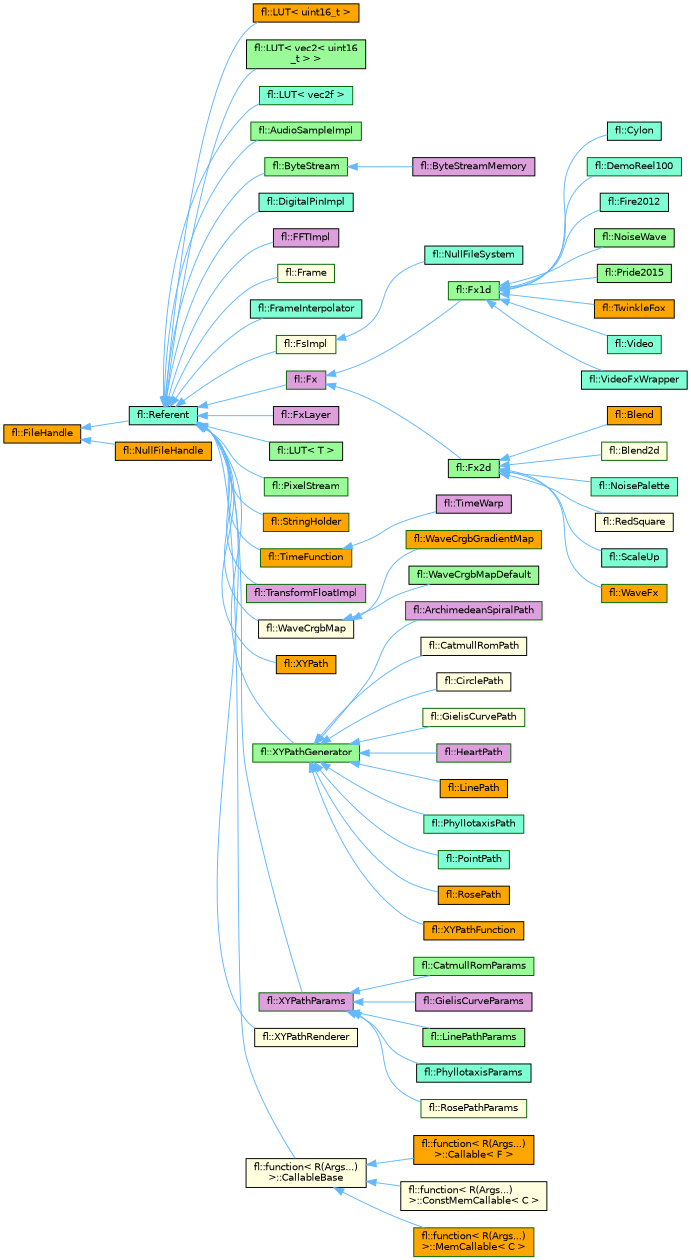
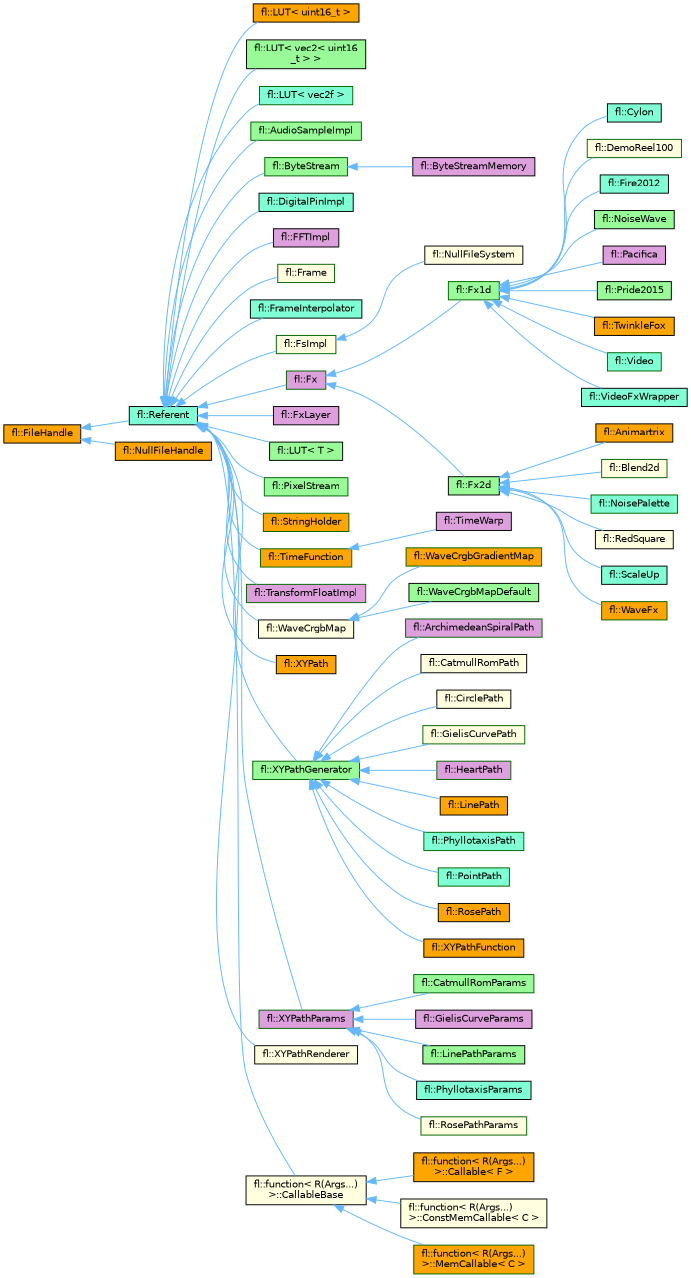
  digraph {
    rankdir=LR
    node [color=black fillcolor=orange fontname=Helvetica fontsize=10 shape=box style=filled]
    edge [color=steelblue1 dir=back fontname=Helvetica fontsize=10 labelfontname=Helvetica labelfontsize=10 style=solid]
    n1 [fillcolor=aquamarine height=0.2 label="fl::Referent" width=0.4]
    n2 [height=0.2 label="fl::LUT\< uint16_t \>" width=0.4]
    n3 [fillcolor=palegreen height=0.2 label="fl::LUT\< vec2\< uint16\l_t \> \>" width=0.4]
    n4 [color=darkgreen fillcolor=aquamarine height=0.2 label="fl::LUT\< vec2f \>" width=0.4]
    n5 [color=darkgreen fillcolor=palegreen height=0.2 label="fl::AudioSampleImpl" width=0.4]
    n6 [color=darkgreen fillcolor=palegreen height=0.2 label="fl::ByteStream" width=0.4]
    n7 [fillcolor=aquamarine height=0.2 label="fl::DigitalPinImpl" width=0.4]
    n8 [fillcolor=plum height=0.2 label="fl::FFTImpl" width=0.4]
    n9 [color=darkgreen fillcolor=lightyellow height=0.2 label="fl::Frame" width=0.4]
    n10 [fillcolor=aquamarine height=0.2 label="fl::FrameInterpolator" width=0.4]
    n11 [color=darkgreen fillcolor=lightyellow height=0.2 label="fl::FsImpl" width=0.4]
    n12 [color=darkgreen fillcolor=plum height=0.2 label="fl::Fx" width=0.4]
    n13 [fillcolor=plum height=0.2 label="fl::FxLayer" width=0.4]
    n14 [fillcolor=palegreen height=0.2 label="fl::LUT\< T \>" width=0.4]
    n15 [color=darkgreen fillcolor=palegreen height=0.2 label="fl::PixelStream" width=0.4]
    n16 [color=darkgreen height=0.2 label="fl::StringHolder" width=0.4]
    n17 [color=darkgreen height=0.2 label="fl::TimeFunction" width=0.4]
    n18 [color=darkgreen fillcolor=plum height=0.2 label="fl::TransformFloatImpl" width=0.4]
    n19 [fillcolor=lightyellow height=0.2 label="fl::WaveCrgbMap" width=0.4]
    n20 [height=0.2 label="fl::XYPath" width=0.4]
    n21 [color=darkgreen fillcolor=palegreen height=0.2 label="fl::XYPathGenerator" width=0.4]
    n22 [color=darkgreen fillcolor=plum height=0.2 label="fl::XYPathParams" width=0.4]
    n23 [fillcolor=lightyellow height=0.2 label="fl::XYPathRenderer" width=0.4]
    n24 [fillcolor=lightyellow height=0.2 label="fl::function\< R(Args...)\l\>::CallableBase" width=0.4]
    n25 [fillcolor=plum height=0.2 label="fl::ByteStreamMemory" width=0.4]
    n26 [height=0.2 label="fl::FileHandle" width=0.4]
    n27 [height=0.2 label="fl::NullFileHandle" width=0.4]
-   n28 [fillcolor=aquamarine height=0.2 label="fl::NullFileSystem" width=0.4]
+   n28 [fillcolor=lightyellow height=0.2 label="fl::NullFileSystem" width=0.4]
    n29 [color=darkgreen fillcolor=palegreen height=0.2 label="fl::Fx1d" width=0.4]
    n30 [fillcolor=palegreen height=0.2 label="fl::Fx2d" width=0.4]
    n31 [fillcolor=plum height=0.2 label="fl::TimeWarp" width=0.4]
    n32 [color=darkgreen height=0.2 label="fl::WaveCrgbGradientMap" width=0.4]
    n33 [fillcolor=palegreen height=0.2 label="fl::WaveCrgbMapDefault" width=0.4]
    n34 [color=darkgreen fillcolor=plum height=0.2 label="fl::ArchimedeanSpiralPath" width=0.4]
    n35 [fillcolor=lightyellow height=0.2 label="fl::CatmullRomPath" width=0.4]
    n36 [fillcolor=lightyellow height=0.2 label="fl::CirclePath" width=0.4]
    n37 [color=darkgreen fillcolor=lightyellow height=0.2 label="fl::GielisCurvePath" width=0.4]
    n38 [color=darkgreen fillcolor=plum height=0.2 label="fl::HeartPath" width=0.4]
    n39 [height=0.2 label="fl::LinePath" width=0.4]
    n40 [color=darkgreen fillcolor=aquamarine height=0.2 label="fl::PhyllotaxisPath" width=0.4]
    n41 [color=darkgreen fillcolor=aquamarine height=0.2 label="fl::PointPath" width=0.4]
    n42 [height=0.2 label="fl::RosePath" width=0.4]
    n43 [height=0.2 label="fl::XYPathFunction" width=0.4]
    n44 [color=darkgreen fillcolor=palegreen height=0.2 label="fl::CatmullRomParams" width=0.4]
    n45 [fillcolor=plum height=0.2 label="fl::GielisCurveParams" width=0.4]
    n46 [fillcolor=palegreen height=0.2 label="fl::LinePathParams" width=0.4]
    n47 [fillcolor=aquamarine height=0.2 label="fl::PhyllotaxisParams" width=0.4]
    n48 [color=darkgreen fillcolor=lightyellow height=0.2 label="fl::RosePathParams" width=0.4]
    n49 [height=0.2 label="fl::function\< R(Args...)\l\>::Callable\< F \>" width=0.4]
    n50 [fillcolor=lightyellow height=0.2 label="fl::function\< R(Args...)\l\>::ConstMemCallable\< C \>" width=0.4]
    n51 [color=darkgreen height=0.2 label="fl::function\< R(Args...)\l\>::MemCallable\< C \>" width=0.4]
    n52 [fillcolor=aquamarine height=0.2 label="fl::Cylon" width=0.4]
-   n53 [color=darkgreen fillcolor=aquamarine height=0.2 label="fl::DemoReel100" width=0.4]
+   n53 [color=darkgreen fillcolor=lightyellow height=0.2 label="fl::DemoReel100" width=0.4]
    n54 [fillcolor=aquamarine height=0.2 label="fl::Fire2012" width=0.4]
    n55 [fillcolor=palegreen height=0.2 label="fl::NoiseWave" width=0.4]
+   n56 [fillcolor=plum height=0.2 label="fl::Pacifica" width=0.4]
    n57 [fillcolor=palegreen height=0.2 label="fl::Pride2015" width=0.4]
    n58 [height=0.2 label="fl::TwinkleFox" width=0.4]
    n59 [color=darkgreen fillcolor=aquamarine height=0.2 label="fl::Video" width=0.4]
    n60 [fillcolor=aquamarine height=0.2 label="fl::VideoFxWrapper" width=0.4]
-   n61 [height=0.2 label="fl::Blend" width=0.4]
+   n61 [height=0.2 label="fl::Animartrix" width=0.4]
    n62 [color=darkgreen fillcolor=lightyellow height=0.2 label="fl::Blend2d" width=0.4]
    n63 [color=darkgreen fillcolor=aquamarine height=0.2 label="fl::NoisePalette" width=0.4]
    n64 [fillcolor=lightyellow height=0.2 label="fl::RedSquare" width=0.4]
    n65 [fillcolor=aquamarine height=0.2 label="fl::ScaleUp" width=0.4]
    n66 [color=darkgreen height=0.2 label="fl::WaveFx" width=0.4]
    n1 -> n2
    n1 -> n3
    n1 -> n4
    n1 -> n5
    n1 -> n6
    n1 -> n7
    n1 -> n8
    n1 -> n9
    n1 -> n10
    n1 -> n11
    n1 -> n12
    n1 -> n13
    n1 -> n14
    n1 -> n15
    n1 -> n16
    n1 -> n17
    n1 -> n18
    n1 -> n19
    n1 -> n20
    n1 -> n21
    n1 -> n22
    n1 -> n23
    n1 -> n24
    n6 -> n25
    n11 -> n28
    n12 -> n29
    n12 -> n30
    n17 -> n31
    n19 -> n32
    n19 -> n33
    n21 -> n34
    n21 -> n35
    n21 -> n36
    n21 -> n37
    n21 -> n38
    n21 -> n39
    n21 -> n40
    n21 -> n41
    n21 -> n42
    n21 -> n43
    n22 -> n44
    n22 -> n45
    n22 -> n46
    n22 -> n47
    n22 -> n48
    n24 -> n49
    n24 -> n50
    n24 -> n51
    n26 -> n1
    n26 -> n27
    n29 -> n52
    n29 -> n53
    n29 -> n54
    n29 -> n55
+   n29 -> n56
    n29 -> n57
    n29 -> n58
    n29 -> n59
    n29 -> n60
    n30 -> n61
    n30 -> n62
    n30 -> n63
    n30 -> n64
    n30 -> n65
    n30 -> n66
  }
